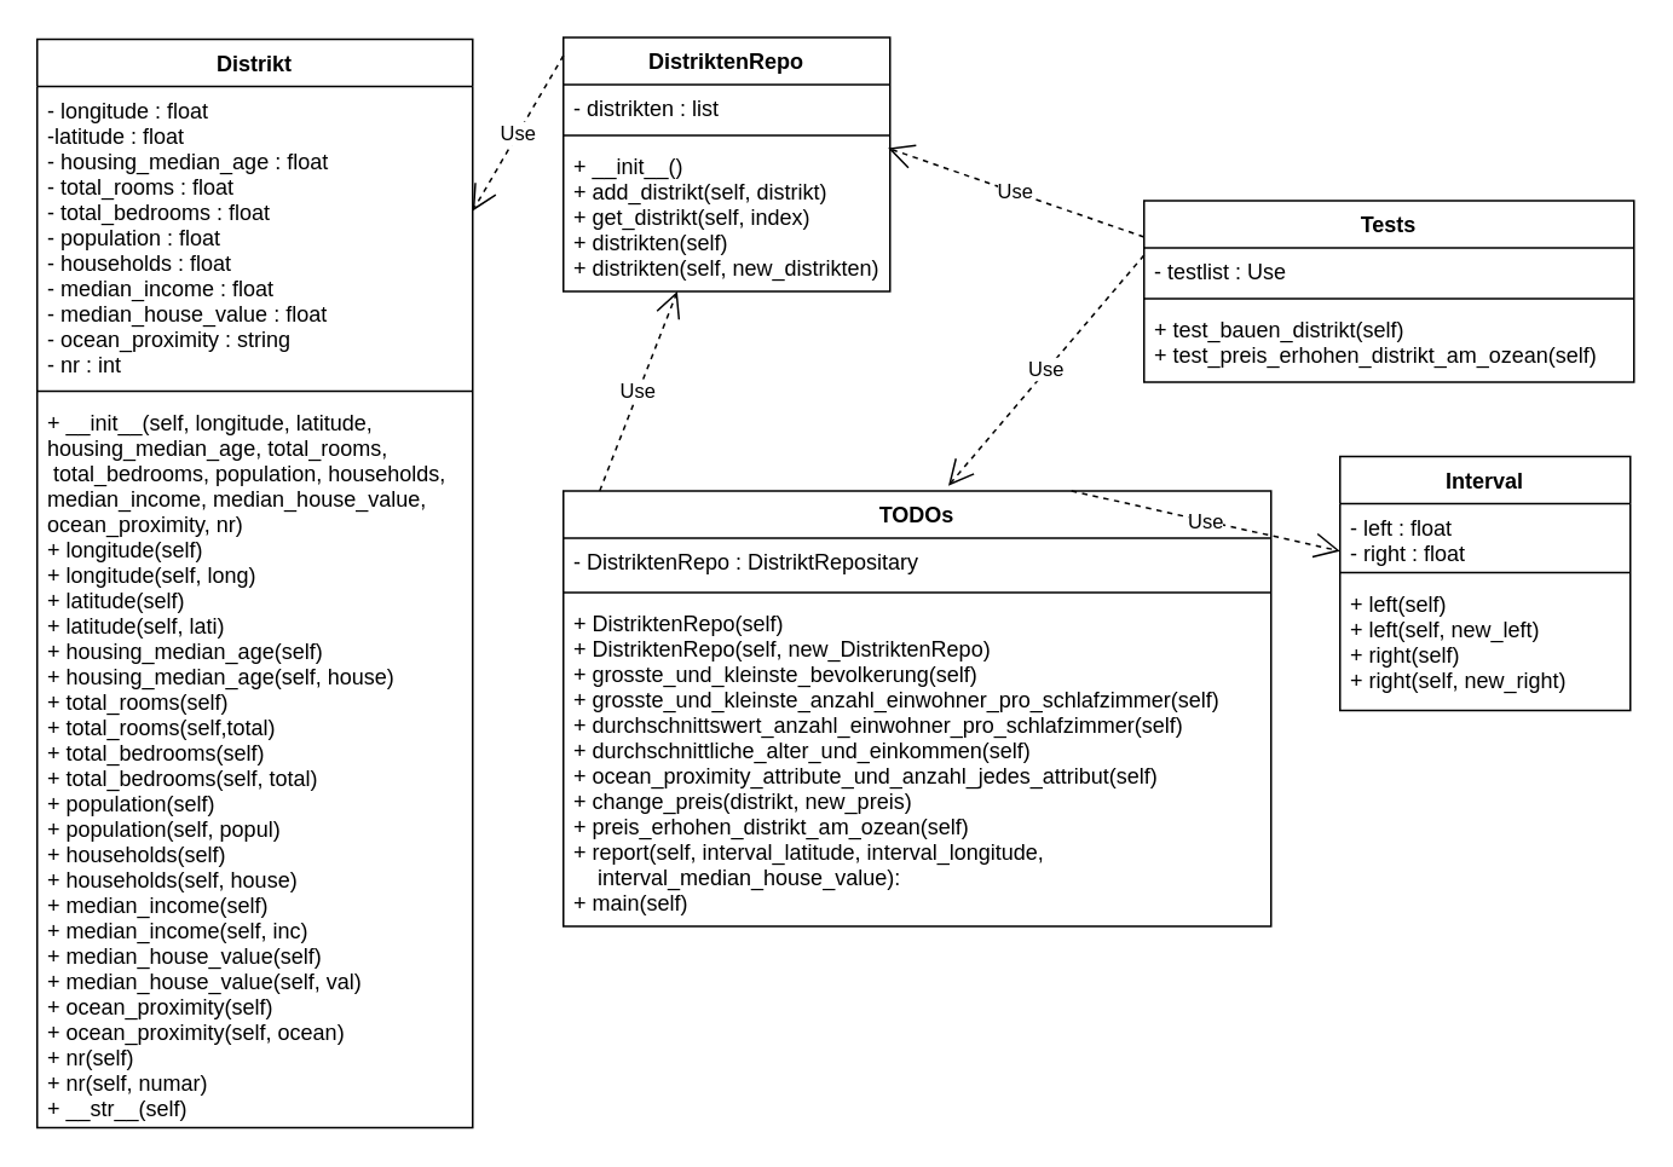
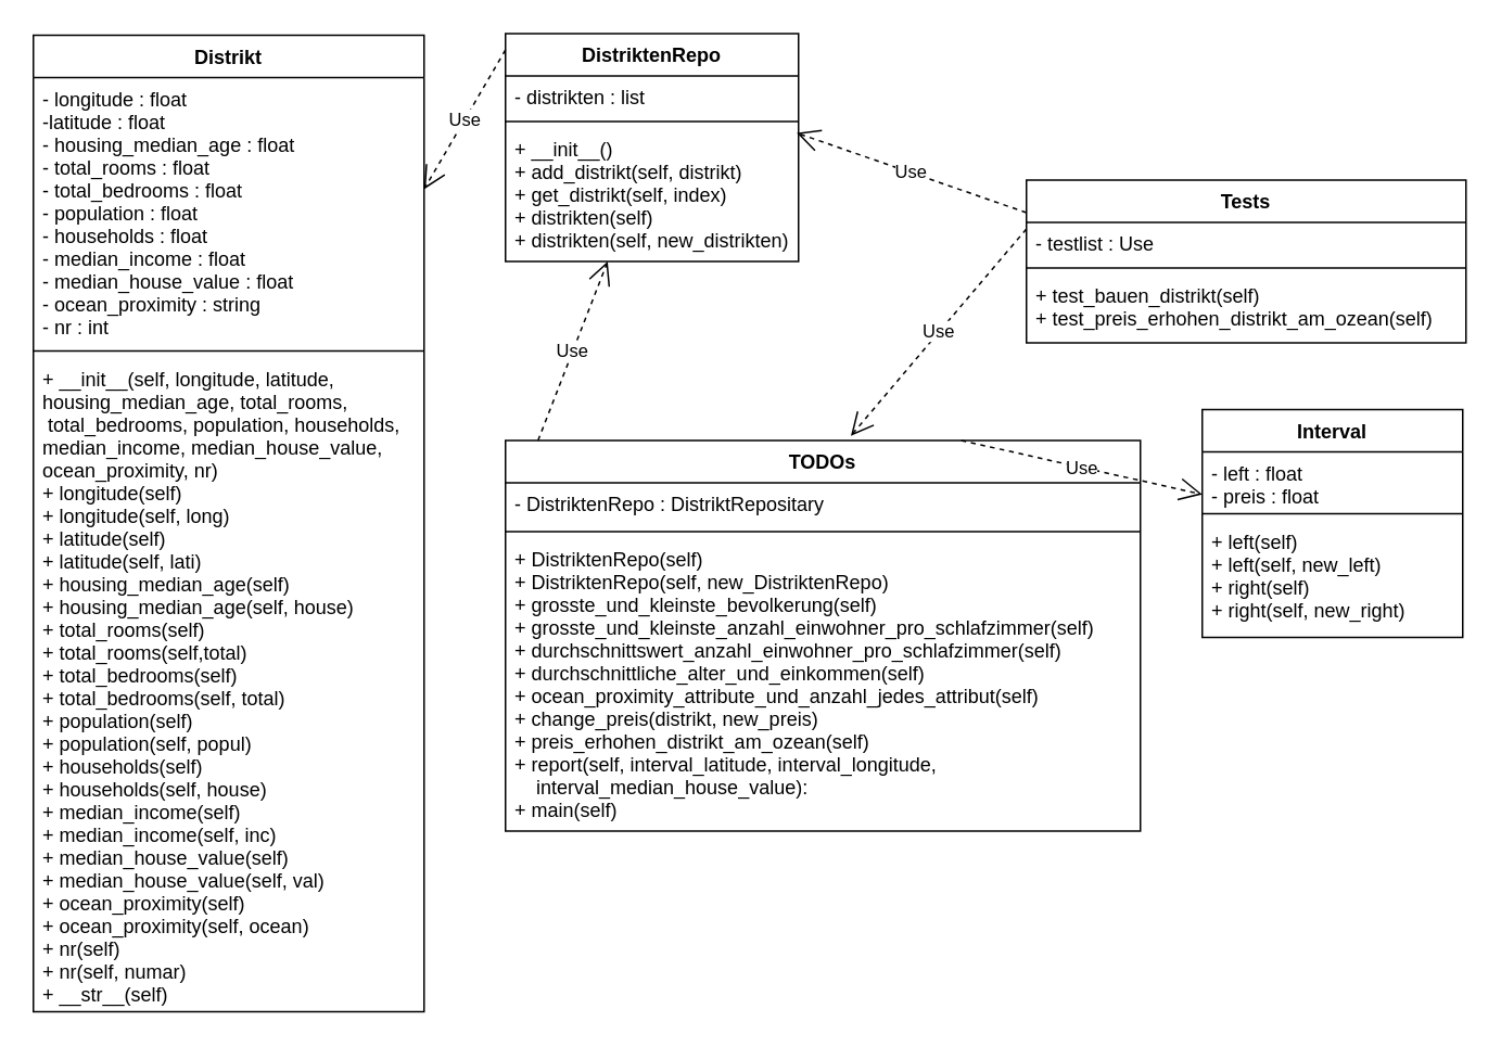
  <mxCell id="0" />
  <mxCell id="1" parent="0" />
  <mxCell id="2" value="Distrikt" style="swimlane;fontStyle=1;align=center;verticalAlign=top;childLayout=stackLayout;horizontal=1;startSize=26;horizontalStack=0;resizeParent=1;resizeParentMax=0;resizeLast=0;collapsible=1;marginBottom=0;" vertex="1" parent="1"><mxGeometry x="20" y="21" width="240" height="600" as="geometry" /></mxCell>
  <mxCell id="3" value="- longitude : float&#10;-latitude : float&#10;- housing_median_age : float&#10;- total_rooms : float&#10;- total_bedrooms : float&#10;- population : float&#10;- households : float&#10;- median_income : float&#10;- median_house_value : float&#10;- ocean_proximity : string&#10;- nr : int" style="text;strokeColor=none;fillColor=none;align=left;verticalAlign=top;spacingLeft=4;spacingRight=4;overflow=hidden;rotatable=0;points=[[0,0.5],[1,0.5]];portConstraint=eastwest;" vertex="1" parent="2"><mxGeometry y="26" width="240" height="164" as="geometry" /></mxCell>
  <mxCell id="4" value="" style="line;strokeWidth=1;fillColor=none;align=left;verticalAlign=middle;spacingTop=-1;spacingLeft=3;spacingRight=3;rotatable=0;labelPosition=right;points=[];portConstraint=eastwest;" vertex="1" parent="2"><mxGeometry y="190" width="240" height="8" as="geometry" /></mxCell>
  <mxCell id="5" value="+ __init__(self, longitude, latitude, &#10;housing_median_age, total_rooms,&#10; total_bedrooms, population, households,&#10;             median_income, median_house_value, &#10;ocean_proximity, nr)&#10;+ longitude(self)&#10;+ longitude(self, long)&#10;+ latitude(self)&#10;+ latitude(self, lati)&#10;+ housing_median_age(self)&#10;+ housing_median_age(self, house)&#10;+ total_rooms(self)&#10;+ total_rooms(self,total)&#10;+ total_bedrooms(self)&#10;+ total_bedrooms(self, total)&#10;+ population(self)&#10;+ population(self, popul)&#10;+ households(self)&#10;+ households(self, house)&#10;+ median_income(self)&#10;+ median_income(self, inc)&#10;+ median_house_value(self)&#10;+ median_house_value(self, val)&#10;+ ocean_proximity(self)&#10;+ ocean_proximity(self, ocean)&#10;+ nr(self)&#10;+ nr(self, numar)&#10;+ __str__(self)" style="text;strokeColor=none;fillColor=none;align=left;verticalAlign=top;spacingLeft=4;spacingRight=4;overflow=hidden;rotatable=0;points=[[0,0.5],[1,0.5]];portConstraint=eastwest;" vertex="1" parent="2"><mxGeometry y="198" width="240" height="402" as="geometry" /></mxCell>
  <mxCell id="6" value="DistriktenRepo" style="swimlane;fontStyle=1;align=center;verticalAlign=top;childLayout=stackLayout;horizontal=1;startSize=26;horizontalStack=0;resizeParent=1;resizeParentMax=0;resizeLast=0;collapsible=1;marginBottom=0;" vertex="1" parent="1"><mxGeometry x="310" y="20" width="180" height="140" as="geometry" /></mxCell>
  <mxCell id="7" value="Use" style="endArrow=open;endSize=12;dashed=1;html=1;" edge="1" parent="6" target="2"><mxGeometry width="160" relative="1" as="geometry"><mxPoint y="10" as="sourcePoint" /><mxPoint x="160" y="10" as="targetPoint" /></mxGeometry></mxCell>
  <mxCell id="8" value="- distrikten : list " style="text;strokeColor=none;fillColor=none;align=left;verticalAlign=top;spacingLeft=4;spacingRight=4;overflow=hidden;rotatable=0;points=[[0,0.5],[1,0.5]];portConstraint=eastwest;" vertex="1" parent="6"><mxGeometry y="26" width="180" height="24" as="geometry" /></mxCell>
  <mxCell id="9" value="" style="line;strokeWidth=1;fillColor=none;align=left;verticalAlign=middle;spacingTop=-1;spacingLeft=3;spacingRight=3;rotatable=0;labelPosition=right;points=[];portConstraint=eastwest;" vertex="1" parent="6"><mxGeometry y="50" width="180" height="8" as="geometry" /></mxCell>
  <mxCell id="10" value="+ __init__()&#10;+ add_distrikt(self, distrikt)&#10;+ get_distrikt(self, index)&#10;+ distrikten(self)&#10;+ distrikten(self, new_distrikten)" style="text;strokeColor=none;fillColor=none;align=left;verticalAlign=top;spacingLeft=4;spacingRight=4;overflow=hidden;rotatable=0;points=[[0,0.5],[1,0.5]];portConstraint=eastwest;" vertex="1" parent="6"><mxGeometry y="58" width="180" height="82" as="geometry" /></mxCell>
  <mxCell id="11" value="TODOs" style="swimlane;fontStyle=1;align=center;verticalAlign=top;childLayout=stackLayout;horizontal=1;startSize=26;horizontalStack=0;resizeParent=1;resizeParentMax=0;resizeLast=0;collapsible=1;marginBottom=0;" vertex="1" parent="1"><mxGeometry x="310" y="270" width="390" height="240" as="geometry" /></mxCell>
  <mxCell id="12" value="Use" style="endArrow=open;endSize=12;dashed=1;html=1;" edge="1" parent="11" target="6"><mxGeometry width="160" relative="1" as="geometry"><mxPoint x="20" as="sourcePoint" /><mxPoint x="180" as="targetPoint" /></mxGeometry></mxCell>
  <mxCell id="13" value="Use" style="endArrow=open;endSize=12;dashed=1;html=1;" edge="1" parent="11" target="23"><mxGeometry width="160" relative="1" as="geometry"><mxPoint x="280" as="sourcePoint" /><mxPoint x="440" as="targetPoint" /></mxGeometry></mxCell>
  <mxCell id="14" value="- DistriktenRepo : DistriktRepositary" style="text;strokeColor=none;fillColor=none;align=left;verticalAlign=top;spacingLeft=4;spacingRight=4;overflow=hidden;rotatable=0;points=[[0,0.5],[1,0.5]];portConstraint=eastwest;" vertex="1" parent="11"><mxGeometry y="26" width="390" height="26" as="geometry" /></mxCell>
  <mxCell id="15" value="" style="line;strokeWidth=1;fillColor=none;align=left;verticalAlign=middle;spacingTop=-1;spacingLeft=3;spacingRight=3;rotatable=0;labelPosition=right;points=[];portConstraint=eastwest;" vertex="1" parent="11"><mxGeometry y="52" width="390" height="8" as="geometry" /></mxCell>
  <mxCell id="16" value="+ DistriktenRepo(self)&#10;+ DistriktenRepo(self, new_DistriktenRepo)&#10;+ grosste_und_kleinste_bevolkerung(self)&#10;+ grosste_und_kleinste_anzahl_einwohner_pro_schlafzimmer(self)&#10;+ durchschnittswert_anzahl_einwohner_pro_schlafzimmer(self)&#10;+ durchschnittliche_alter_und_einkommen(self)&#10;+ ocean_proximity_attribute_und_anzahl_jedes_attribut(self) &#10;+ change_preis(distrikt, new_preis)&#10;+ preis_erhohen_distrikt_am_ozean(self)&#10;+ report(self, interval_latitude, interval_longitude, &#10;    interval_median_house_value):&#10;+ main(self)&#10;" style="text;strokeColor=none;fillColor=none;align=left;verticalAlign=top;spacingLeft=4;spacingRight=4;overflow=hidden;rotatable=0;points=[[0,0.5],[1,0.5]];portConstraint=eastwest;" vertex="1" parent="11"><mxGeometry y="60" width="390" height="180" as="geometry" /></mxCell>
  <mxCell id="17" value="Tests" style="swimlane;fontStyle=1;align=center;verticalAlign=top;childLayout=stackLayout;horizontal=1;startSize=26;horizontalStack=0;resizeParent=1;resizeParentMax=0;resizeLast=0;collapsible=1;marginBottom=0;" vertex="1" parent="1"><mxGeometry x="630" y="110" width="270" height="100" as="geometry" /></mxCell>
  <mxCell id="18" value="Use" style="endArrow=open;endSize=12;dashed=1;html=1;entryX=0.994;entryY=0.037;entryDx=0;entryDy=0;entryPerimeter=0;" edge="1" parent="17" target="10"><mxGeometry width="160" relative="1" as="geometry"><mxPoint y="20" as="sourcePoint" /><mxPoint x="160" y="20" as="targetPoint" /></mxGeometry></mxCell>
  <mxCell id="19" value="Use" style="endArrow=open;endSize=12;dashed=1;html=1;entryX=0.544;entryY=-0.012;entryDx=0;entryDy=0;entryPerimeter=0;" edge="1" parent="17" target="11"><mxGeometry width="160" relative="1" as="geometry"><mxPoint y="30" as="sourcePoint" /><mxPoint x="160" y="30" as="targetPoint" /></mxGeometry></mxCell>
  <mxCell id="20" value="- testlist : Use" style="text;strokeColor=none;fillColor=none;align=left;verticalAlign=top;spacingLeft=4;spacingRight=4;overflow=hidden;rotatable=0;points=[[0,0.5],[1,0.5]];portConstraint=eastwest;" vertex="1" parent="17"><mxGeometry y="26" width="270" height="24" as="geometry" /></mxCell>
  <mxCell id="21" value="" style="line;strokeWidth=1;fillColor=none;align=left;verticalAlign=middle;spacingTop=-1;spacingLeft=3;spacingRight=3;rotatable=0;labelPosition=right;points=[];portConstraint=eastwest;" vertex="1" parent="17"><mxGeometry y="50" width="270" height="8" as="geometry" /></mxCell>
  <mxCell id="22" value="+ test_bauen_distrikt(self)&#10;+ test_preis_erhohen_distrikt_am_ozean(self)" style="text;strokeColor=none;fillColor=none;align=left;verticalAlign=top;spacingLeft=4;spacingRight=4;overflow=hidden;rotatable=0;points=[[0,0.5],[1,0.5]];portConstraint=eastwest;" vertex="1" parent="17"><mxGeometry y="58" width="270" height="42" as="geometry" /></mxCell>
  <mxCell id="23" value="Interval" style="swimlane;fontStyle=1;align=center;verticalAlign=top;childLayout=stackLayout;horizontal=1;startSize=26;horizontalStack=0;resizeParent=1;resizeParentMax=0;resizeLast=0;collapsible=1;marginBottom=0;" vertex="1" parent="1"><mxGeometry x="738" y="251" width="160" height="140" as="geometry" /></mxCell>
- <mxCell id="24" value="- left : float&#10;- right : float" style="text;strokeColor=none;fillColor=none;align=left;verticalAlign=top;spacingLeft=4;spacingRight=4;overflow=hidden;rotatable=0;points=[[0,0.5],[1,0.5]];portConstraint=eastwest;" vertex="1" parent="23"><mxGeometry y="26" width="160" height="34" as="geometry" /></mxCell>
+ <mxCell id="24" value="- left : float&#10;- preis : float" style="text;strokeColor=none;fillColor=none;align=left;verticalAlign=top;spacingLeft=4;spacingRight=4;overflow=hidden;rotatable=0;points=[[0,0.5],[1,0.5]];portConstraint=eastwest;" vertex="1" parent="23"><mxGeometry y="26" width="160" height="34" as="geometry" /></mxCell>
  <mxCell id="25" value="" style="line;strokeWidth=1;fillColor=none;align=left;verticalAlign=middle;spacingTop=-1;spacingLeft=3;spacingRight=3;rotatable=0;labelPosition=right;points=[];portConstraint=eastwest;" vertex="1" parent="23"><mxGeometry y="60" width="160" height="8" as="geometry" /></mxCell>
  <mxCell id="26" value="+ left(self)&#10;+ left(self, new_left)&#10;+ right(self)&#10;+ right(self, new_right)" style="text;strokeColor=none;fillColor=none;align=left;verticalAlign=top;spacingLeft=4;spacingRight=4;overflow=hidden;rotatable=0;points=[[0,0.5],[1,0.5]];portConstraint=eastwest;" vertex="1" parent="23"><mxGeometry y="68" width="160" height="72" as="geometry" /></mxCell>
